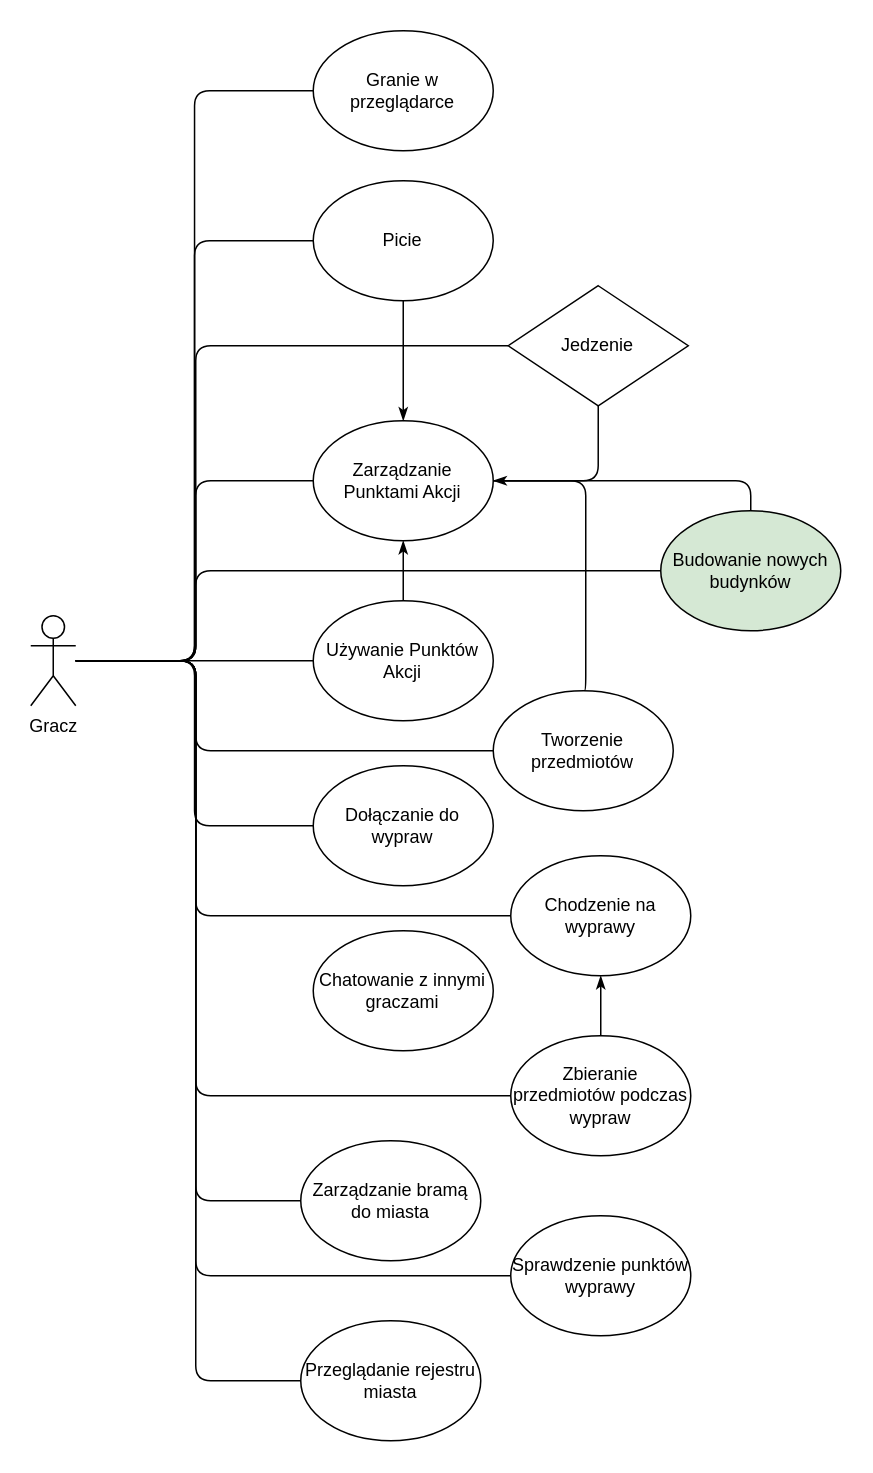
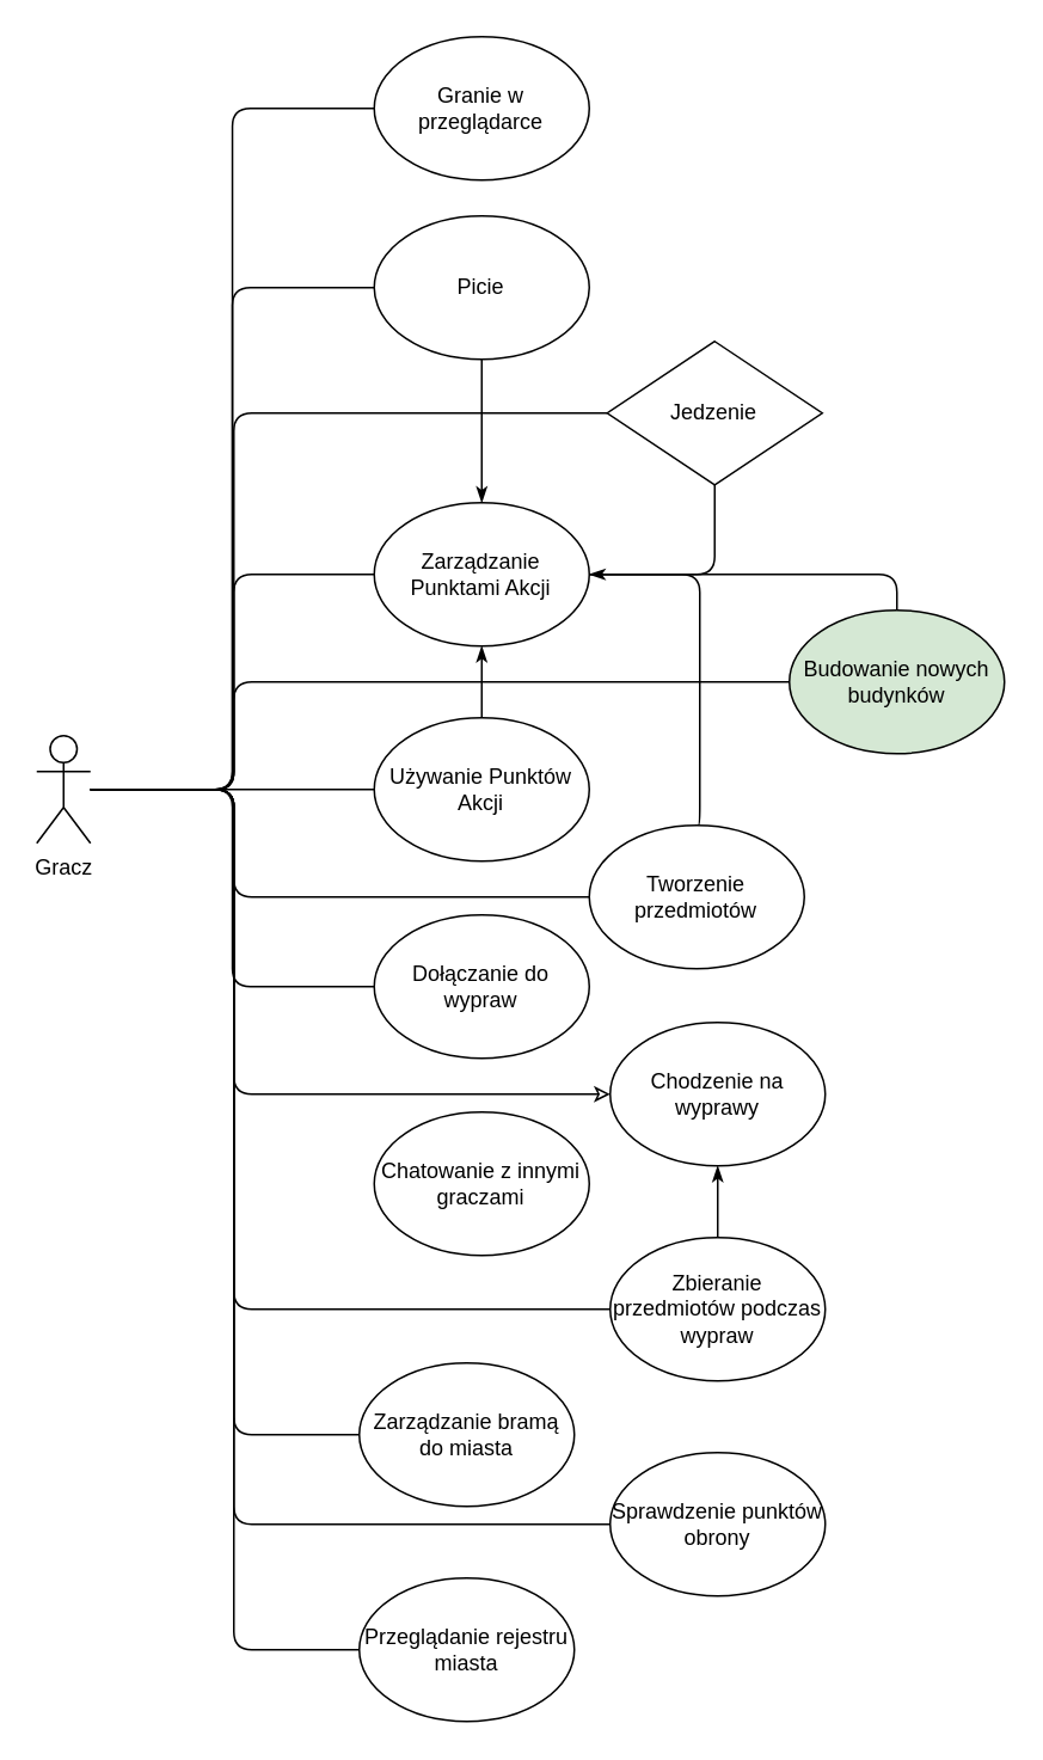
  <mxCell id="0" />
  <mxCell id="1" parent="0" />
  <mxCell id="2" style="edgeStyle=orthogonalEdgeStyle;rounded=1;orthogonalLoop=1;jettySize=auto;html=1;entryX=0;entryY=0.5;entryDx=0;entryDy=0;endArrow=none;endFill=0;" edge="1" parent="1" source="15" target="16"><mxGeometry relative="1" as="geometry"><Array as="points"><mxPoint x="130" y="440" /><mxPoint x="130" y="320" /></Array></mxGeometry></mxCell>
  <mxCell id="3" style="edgeStyle=orthogonalEdgeStyle;rounded=1;orthogonalLoop=1;jettySize=auto;html=1;entryX=0;entryY=0.5;entryDx=0;entryDy=0;endArrow=none;endFill=0;" edge="1" parent="1" source="15" target="18"><mxGeometry relative="1" as="geometry"><Array as="points"><mxPoint x="130" y="440" /><mxPoint x="130" y="230" /></Array></mxGeometry></mxCell>
  <mxCell id="4" style="edgeStyle=orthogonalEdgeStyle;rounded=1;orthogonalLoop=1;jettySize=auto;html=1;entryX=0;entryY=0.5;entryDx=0;entryDy=0;endArrow=none;endFill=0;" edge="1" parent="1" source="15" target="20"><mxGeometry relative="1" as="geometry"><Array as="points"><mxPoint x="190" y="440" /><mxPoint x="190" y="440" /></Array></mxGeometry></mxCell>
  <mxCell id="5" style="edgeStyle=orthogonalEdgeStyle;rounded=1;orthogonalLoop=1;jettySize=auto;html=1;entryX=0;entryY=0.5;entryDx=0;entryDy=0;endArrow=none;endFill=0;" edge="1" parent="1" source="15" target="22"><mxGeometry relative="1" as="geometry" /></mxCell>
  <mxCell id="6" style="edgeStyle=orthogonalEdgeStyle;rounded=1;orthogonalLoop=1;jettySize=auto;html=1;entryX=0;entryY=0.5;entryDx=0;entryDy=0;endArrow=none;endFill=0;" edge="1" parent="1" source="15" target="23"><mxGeometry relative="1" as="geometry" /></mxCell>
  <mxCell id="7" style="edgeStyle=orthogonalEdgeStyle;rounded=1;orthogonalLoop=1;jettySize=auto;html=1;entryX=0;entryY=0.5;entryDx=0;entryDy=0;endArrow=none;endFill=0;" edge="1" parent="1" source="15" target="25"><mxGeometry relative="1" as="geometry"><Array as="points"><mxPoint x="130" y="440" /><mxPoint x="130" y="380" /></Array></mxGeometry></mxCell>
  <mxCell id="8" style="edgeStyle=orthogonalEdgeStyle;rounded=1;orthogonalLoop=1;jettySize=auto;html=1;entryX=0;entryY=0.5;entryDx=0;entryDy=0;endArrow=none;endFill=0;" edge="1" parent="1" source="15" target="29"><mxGeometry relative="1" as="geometry"><Array as="points"><mxPoint x="130" y="440" /><mxPoint x="130" y="500" /></Array></mxGeometry></mxCell>
- <mxCell id="9" style="edgeStyle=orthogonalEdgeStyle;rounded=1;orthogonalLoop=1;jettySize=auto;html=1;entryX=0;entryY=0.5;entryDx=0;entryDy=0;endArrow=none;endFill=0;" edge="1" parent="1" source="15" target="30"><mxGeometry relative="1" as="geometry"><Array as="points"><mxPoint x="130" y="440" /><mxPoint x="130" y="610" /></Array></mxGeometry></mxCell>
+ <mxCell id="9" style="edgeStyle=orthogonalEdgeStyle;rounded=1;orthogonalLoop=1;jettySize=auto;html=1;entryX=0;entryY=0.5;entryDx=0;entryDy=0;endArrow=classic;endFill=0;" edge="1" parent="1" source="15" target="30"><mxGeometry relative="1" as="geometry"><Array as="points"><mxPoint x="130" y="440" /><mxPoint x="130" y="610" /></Array></mxGeometry></mxCell>
  <mxCell id="10" style="edgeStyle=orthogonalEdgeStyle;rounded=1;orthogonalLoop=1;jettySize=auto;html=1;entryX=0;entryY=0.5;entryDx=0;entryDy=0;endArrow=none;endFill=0;" edge="1" parent="1" source="15" target="32"><mxGeometry relative="1" as="geometry"><Array as="points"><mxPoint x="130" y="440" /><mxPoint x="130" y="730" /></Array></mxGeometry></mxCell>
  <mxCell id="11" style="edgeStyle=orthogonalEdgeStyle;orthogonalLoop=1;jettySize=auto;html=1;entryX=0;entryY=0.5;entryDx=0;entryDy=0;endArrow=none;endFill=0;rounded=1;" edge="1" parent="1" source="15" target="26"><mxGeometry relative="1" as="geometry" /></mxCell>
  <mxCell id="12" style="edgeStyle=orthogonalEdgeStyle;rounded=1;orthogonalLoop=1;jettySize=auto;html=1;entryX=0;entryY=0.5;entryDx=0;entryDy=0;endArrow=none;endFill=0;" edge="1" parent="1" source="15" target="33"><mxGeometry relative="1" as="geometry"><Array as="points"><mxPoint x="130" y="440" /><mxPoint x="130" y="800" /></Array></mxGeometry></mxCell>
  <mxCell id="13" style="edgeStyle=orthogonalEdgeStyle;rounded=1;orthogonalLoop=1;jettySize=auto;html=1;entryX=0;entryY=0.5;entryDx=0;entryDy=0;endArrow=none;endFill=0;" edge="1" parent="1" source="15" target="34"><mxGeometry relative="1" as="geometry"><Array as="points"><mxPoint x="130" y="440" /><mxPoint x="130" y="850" /></Array></mxGeometry></mxCell>
  <mxCell id="14" style="edgeStyle=orthogonalEdgeStyle;rounded=1;orthogonalLoop=1;jettySize=auto;html=1;entryX=0;entryY=0.5;entryDx=0;entryDy=0;endArrow=none;endFill=0;" edge="1" parent="1" source="15" target="35"><mxGeometry relative="1" as="geometry"><Array as="points"><mxPoint x="130" y="440" /><mxPoint x="130" y="920" /></Array></mxGeometry></mxCell>
  <mxCell id="15" value="Gracz" style="shape=umlActor;verticalLabelPosition=bottom;labelBackgroundColor=#ffffff;verticalAlign=top;html=1;outlineConnect=0;" vertex="1" parent="1"><mxGeometry x="20" y="410" width="30" height="60" as="geometry" /></mxCell>
  <mxCell id="16" value="Zarządzanie Punktami Akcji" style="ellipse;whiteSpace=wrap;html=1;" vertex="1" parent="1"><mxGeometry x="208.33" y="280" width="120" height="80" as="geometry" /></mxCell>
  <mxCell id="17" style="edgeStyle=orthogonalEdgeStyle;rounded=1;orthogonalLoop=1;jettySize=auto;html=1;entryX=1;entryY=0.5;entryDx=0;entryDy=0;endArrow=classicThin;endFill=1;exitX=0.5;exitY=1;exitDx=0;exitDy=0;" edge="1" parent="1" source="18" target="16"><mxGeometry relative="1" as="geometry" /></mxCell>
  <mxCell id="18" value="Jedzenie" style="rhombus;whiteSpace=wrap;html=1;" vertex="1" parent="1"><mxGeometry x="338.33" y="190" width="120" height="80" as="geometry" /></mxCell>
  <mxCell id="19" style="edgeStyle=orthogonalEdgeStyle;rounded=1;orthogonalLoop=1;jettySize=auto;html=1;exitX=0.5;exitY=0;exitDx=0;exitDy=0;entryX=0.5;entryY=1;entryDx=0;entryDy=0;endArrow=classicThin;endFill=1;" edge="1" parent="1" source="20" target="16"><mxGeometry relative="1" as="geometry" /></mxCell>
  <mxCell id="20" value="Używanie Punktów Akcji" style="ellipse;whiteSpace=wrap;html=1;" vertex="1" parent="1"><mxGeometry x="208.33" y="400" width="120" height="80" as="geometry" /></mxCell>
  <mxCell id="21" style="edgeStyle=orthogonalEdgeStyle;rounded=1;orthogonalLoop=1;jettySize=auto;html=1;entryX=0.5;entryY=0;entryDx=0;entryDy=0;endArrow=classicThin;endFill=1;" edge="1" parent="1" source="22" target="16"><mxGeometry relative="1" as="geometry" /></mxCell>
  <mxCell id="22" value="Picie" style="ellipse;whiteSpace=wrap;html=1;" vertex="1" parent="1"><mxGeometry x="208.33" y="120" width="120" height="80" as="geometry" /></mxCell>
  <mxCell id="23" value="Dołączanie do wypraw" style="ellipse;whiteSpace=wrap;html=1;" vertex="1" parent="1"><mxGeometry x="208.33" y="510" width="120" height="80" as="geometry" /></mxCell>
  <mxCell id="24" style="edgeStyle=orthogonalEdgeStyle;rounded=1;orthogonalLoop=1;jettySize=auto;html=1;entryX=1;entryY=0.5;entryDx=0;entryDy=0;endArrow=none;endFill=0;exitX=0.5;exitY=0;exitDx=0;exitDy=0;" edge="1" parent="1" source="25" target="16"><mxGeometry relative="1" as="geometry" /></mxCell>
  <mxCell id="25" value="Budowanie nowych budynków" style="ellipse;whiteSpace=wrap;html=1;fillColor=#d5e8d4;" vertex="1" parent="1"><mxGeometry x="440" y="340" width="120" height="80" as="geometry" /></mxCell>
  <mxCell id="26" value="Granie w przeglądarce" style="ellipse;whiteSpace=wrap;html=1;" vertex="1" parent="1"><mxGeometry x="208.33" y="20" width="120" height="80" as="geometry" /></mxCell>
  <mxCell id="27" value="Chatowanie z innymi graczami" style="ellipse;whiteSpace=wrap;html=1;" vertex="1" parent="1"><mxGeometry x="208.33" y="620" width="120" height="80" as="geometry" /></mxCell>
  <mxCell id="28" style="edgeStyle=orthogonalEdgeStyle;rounded=1;orthogonalLoop=1;jettySize=auto;html=1;entryX=1;entryY=0.5;entryDx=0;entryDy=0;endArrow=none;endFill=0;exitX=0.5;exitY=0;exitDx=0;exitDy=0;" edge="1" parent="1" source="29" target="16"><mxGeometry relative="1" as="geometry"><Array as="points"><mxPoint x="390" y="460" /><mxPoint x="390" y="320" /></Array></mxGeometry></mxCell>
  <mxCell id="29" value="Tworzenie przedmiotów" style="ellipse;whiteSpace=wrap;html=1;" vertex="1" parent="1"><mxGeometry x="328.33" y="460" width="120" height="80" as="geometry" /></mxCell>
  <mxCell id="30" value="Chodzenie na wyprawy" style="ellipse;whiteSpace=wrap;html=1;" vertex="1" parent="1"><mxGeometry x="340" y="570" width="120" height="80" as="geometry" /></mxCell>
  <mxCell id="31" style="edgeStyle=orthogonalEdgeStyle;rounded=1;orthogonalLoop=1;jettySize=auto;html=1;entryX=0.5;entryY=1;entryDx=0;entryDy=0;endArrow=classicThin;endFill=1;" edge="1" parent="1" source="32" target="30"><mxGeometry relative="1" as="geometry" /></mxCell>
  <mxCell id="32" value="Zbieranie przedmiotów podczas wypraw" style="ellipse;whiteSpace=wrap;html=1;" vertex="1" parent="1"><mxGeometry x="340" y="690" width="120" height="80" as="geometry" /></mxCell>
  <mxCell id="33" value="Zarządzanie bramą do miasta" style="ellipse;whiteSpace=wrap;html=1;" vertex="1" parent="1"><mxGeometry x="200" y="760" width="120" height="80" as="geometry" /></mxCell>
- <mxCell id="34" value="Sprawdzenie punktów wyprawy" style="ellipse;whiteSpace=wrap;html=1;" vertex="1" parent="1"><mxGeometry x="340" y="810" width="120" height="80" as="geometry" /></mxCell>
+ <mxCell id="34" value="Sprawdzenie punktów obrony" style="ellipse;whiteSpace=wrap;html=1;" vertex="1" parent="1"><mxGeometry x="340" y="810" width="120" height="80" as="geometry" /></mxCell>
  <mxCell id="35" value="Przeglądanie rejestru miasta" style="ellipse;whiteSpace=wrap;html=1;" vertex="1" parent="1"><mxGeometry x="200" y="880" width="120" height="80" as="geometry" /></mxCell>
